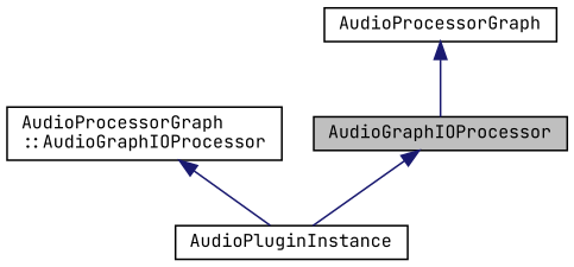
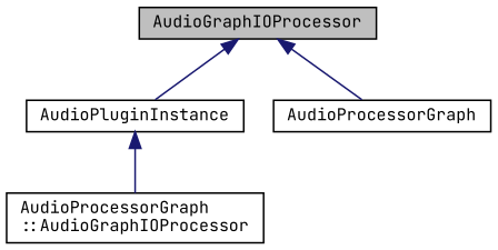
  digraph {
    fontname="JetBrains Mono"
    node [color=black fontname="JetBrains Mono" fontsize=10 shape=record]
    edge [color=midnightblue dir=back fontname="JetBrains Mono" fontsize=10 labelfontname=Helvetica labelfontsize=10 style=solid]
    n1 [fillcolor=grey75 fontcolor=black height=0.2 label=AudioGraphIOProcessor style=filled width=0.4]
    n2 [height=0.2 label=AudioPluginInstance width=0.4]
    n3 [height=0.2 label=AudioProcessorGraph width=0.4]
    n4 [height=0.2 label="AudioProcessorGraph\l::AudioGraphIOProcessor" width=0.4]
    n1 -> n2
-   n3 -> n1
-   n4 -> n2
+   n1 -> n3
+   n2 -> n4
  }
